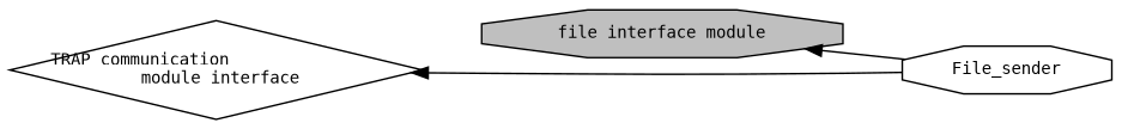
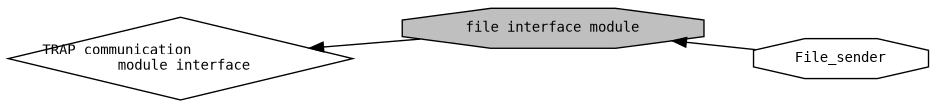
  digraph {
    fontname="DejaVu Sans Mono"
    rankdir=LR
    node [color=black fillcolor=white fontname="DejaVu Sans Mono" fontsize=10 shape=octagon style=filled]
    edge [dir=back fontname="DejaVu Sans Mono" fontsize=10 labelfontname=Helvetica labelfontsize=10 shape=plaintext style=solid]
    n1 [height=0.2 label="TRAP communication\l module interface" shape=diamond width=0.4]
    n2 [fillcolor=grey75 fontcolor=black height=0.2 label="file interface module" width=0.4]
    n3 [height=0.2 label=File_sender width=0.4]
-   n1 -> n3
+   n1 -> n2
    n2 -> n3
  }
